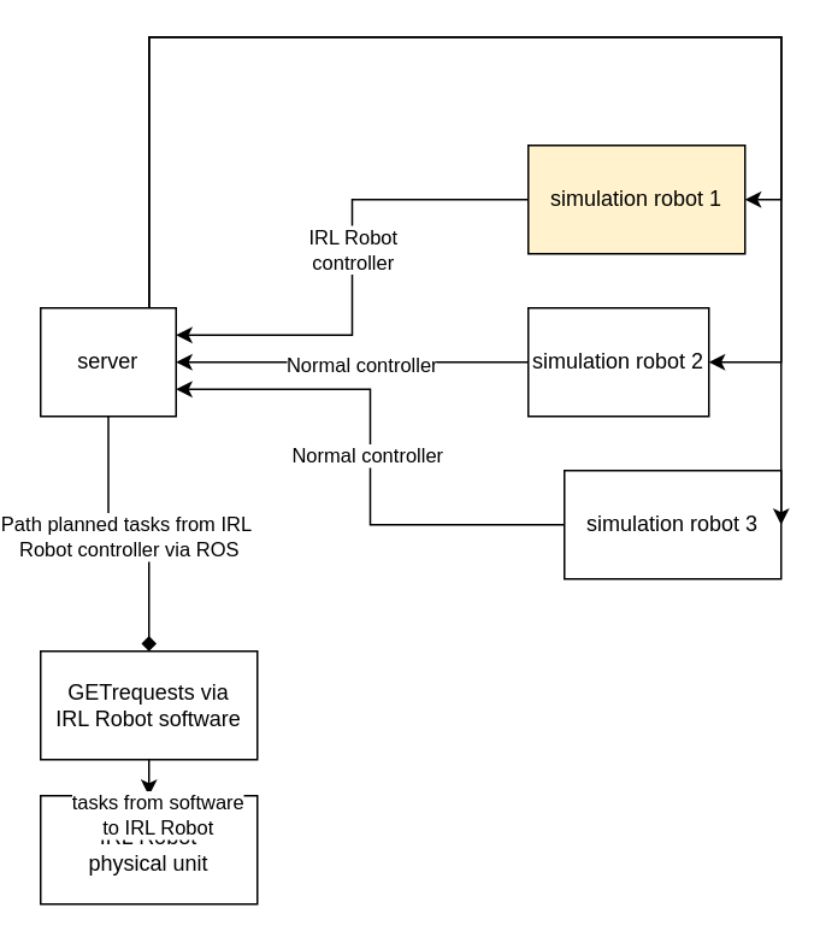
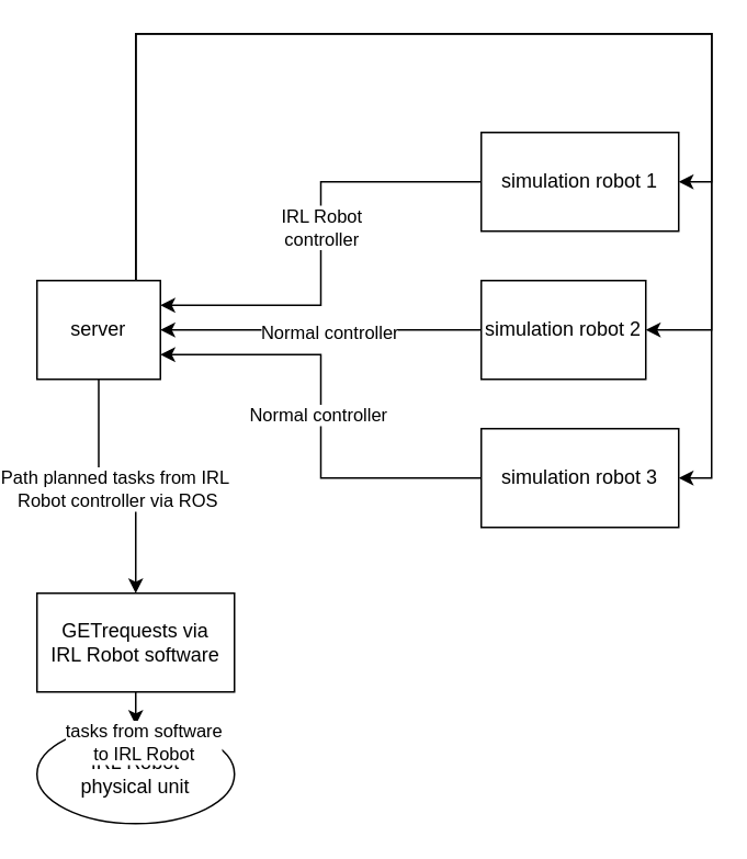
  <mxCell id="0" />
  <mxCell id="1" parent="0" />
- <mxCell id="2" value="IRL Robot&lt;div&gt;physical unit&lt;/div&gt;" style="rounded=0;whiteSpace=wrap;html=1;" parent="1" vertex="1"><mxGeometry x="20" y="440" width="120" height="60" as="geometry" /></mxCell>
+ <mxCell id="2" value="IRL Robot&lt;div&gt;physical unit&lt;/div&gt;" style="ellipse;whiteSpace=wrap;html=1;" parent="1" vertex="1"><mxGeometry x="20" y="440" width="120" height="60" as="geometry" /></mxCell>
  <mxCell id="3" style="edgeStyle=orthogonalEdgeStyle;rounded=0;orthogonalLoop=1;jettySize=auto;html=1;entryX=1;entryY=0.5;entryDx=0;entryDy=0;" parent="1" source="5" target="17" edge="1"><mxGeometry relative="1" as="geometry" /></mxCell>
  <mxCell id="4" value="Normal controller" style="edgeLabel;html=1;align=center;verticalAlign=middle;resizable=0;points=[];" parent="3" vertex="1" connectable="0"><mxGeometry x="-0.051" y="1" relative="1" as="geometry"><mxPoint as="offset" /></mxGeometry></mxCell>
  <mxCell id="5" value="simulation robot 2" style="rounded=0;whiteSpace=wrap;html=1;" parent="1" vertex="1"><mxGeometry x="290" y="170" width="100" height="60" as="geometry" /></mxCell>
  <mxCell id="6" style="edgeStyle=orthogonalEdgeStyle;rounded=0;orthogonalLoop=1;jettySize=auto;html=1;entryX=1;entryY=0.25;entryDx=0;entryDy=0;" parent="1" source="8" target="17" edge="1"><mxGeometry relative="1" as="geometry" /></mxCell>
  <mxCell id="7" value="IRL Robot&lt;div&gt;controller&lt;/div&gt;" style="edgeLabel;html=1;align=center;verticalAlign=middle;resizable=0;points=[];" parent="6" vertex="1" connectable="0"><mxGeometry x="-0.075" relative="1" as="geometry"><mxPoint as="offset" /></mxGeometry></mxCell>
- <mxCell id="8" value="simulation robot 1" style="rounded=0;whiteSpace=wrap;html=1;fillColor=#fff2cc;" parent="1" vertex="1"><mxGeometry x="290" y="80" width="120" height="60" as="geometry" /></mxCell>
+ <mxCell id="8" value="simulation robot 1" style="rounded=0;whiteSpace=wrap;html=1;" parent="1" vertex="1"><mxGeometry x="290" y="80" width="120" height="60" as="geometry" /></mxCell>
  <mxCell id="9" style="edgeStyle=orthogonalEdgeStyle;rounded=0;orthogonalLoop=1;jettySize=auto;html=1;entryX=1;entryY=0.75;entryDx=0;entryDy=0;" parent="1" source="11" target="17" edge="1"><mxGeometry relative="1" as="geometry" /></mxCell>
  <mxCell id="10" value="Normal controller" style="edgeLabel;html=1;align=center;verticalAlign=middle;resizable=0;points=[];" parent="9" vertex="1" connectable="0"><mxGeometry x="0.004" y="2" relative="1" as="geometry"><mxPoint as="offset" /></mxGeometry></mxCell>
- <mxCell id="11" value="simulation robot 3" style="rounded=0;whiteSpace=wrap;html=1;" parent="1" vertex="1"><mxGeometry x="310" y="260" width="120" height="60" as="geometry" /></mxCell>
- <mxCell id="12" style="edgeStyle=orthogonalEdgeStyle;rounded=0;orthogonalLoop=1;jettySize=auto;html=1;entryX=0.5;entryY=0;entryDx=0;entryDy=0;endArrow=diamond;" parent="1" source="17" target="20" edge="1"><mxGeometry relative="1" as="geometry"><mxPoint x="80" y="310" as="targetPoint" /></mxGeometry></mxCell>
+ <mxCell id="11" value="simulation robot 3" style="rounded=0;whiteSpace=wrap;html=1;" parent="1" vertex="1"><mxGeometry x="290" y="260" width="120" height="60" as="geometry" /></mxCell>
+ <mxCell id="12" style="edgeStyle=orthogonalEdgeStyle;rounded=0;orthogonalLoop=1;jettySize=auto;html=1;entryX=0.5;entryY=0;entryDx=0;entryDy=0;" parent="1" source="17" target="20" edge="1"><mxGeometry relative="1" as="geometry"><mxPoint x="80" y="310" as="targetPoint" /></mxGeometry></mxCell>
  <mxCell id="13" value="Path planned tasks from IRL&amp;nbsp;&lt;div&gt;Robot controller via ROS&lt;/div&gt;" style="edgeLabel;html=1;align=center;verticalAlign=middle;resizable=0;points=[];" parent="12" vertex="1" connectable="0"><mxGeometry y="-1" relative="1" as="geometry"><mxPoint as="offset" /></mxGeometry></mxCell>
  <mxCell id="14" style="edgeStyle=orthogonalEdgeStyle;rounded=0;orthogonalLoop=1;jettySize=auto;html=1;entryX=1;entryY=0.5;entryDx=0;entryDy=0;" edge="1" parent="1" source="17" target="8"><mxGeometry relative="1" as="geometry"><mxPoint x="160" y="-20" as="targetPoint" /><Array as="points"><mxPoint x="80" y="20" /><mxPoint x="430" y="20" /><mxPoint x="430" y="110" /></Array></mxGeometry></mxCell>
  <mxCell id="15" style="edgeStyle=orthogonalEdgeStyle;rounded=0;orthogonalLoop=1;jettySize=auto;html=1;entryX=1;entryY=0.5;entryDx=0;entryDy=0;" edge="1" parent="1" source="17" target="5"><mxGeometry relative="1" as="geometry"><Array as="points"><mxPoint x="80" y="20" /><mxPoint x="430" y="20" /><mxPoint x="430" y="200" /></Array></mxGeometry></mxCell>
  <mxCell id="16" style="edgeStyle=orthogonalEdgeStyle;rounded=0;orthogonalLoop=1;jettySize=auto;html=1;entryX=1;entryY=0.5;entryDx=0;entryDy=0;" edge="1" parent="1" source="17" target="11"><mxGeometry relative="1" as="geometry"><Array as="points"><mxPoint x="80" y="20" /><mxPoint x="430" y="20" /><mxPoint x="430" y="290" /></Array></mxGeometry></mxCell>
  <mxCell id="17" value="server" style="rounded=0;whiteSpace=wrap;html=1;" parent="1" vertex="1"><mxGeometry x="20" y="170" width="75" height="60" as="geometry" /></mxCell>
  <mxCell id="18" style="edgeStyle=orthogonalEdgeStyle;rounded=0;orthogonalLoop=1;jettySize=auto;html=1;entryX=0.5;entryY=0;entryDx=0;entryDy=0;" parent="1" source="20" target="2" edge="1"><mxGeometry relative="1" as="geometry" /></mxCell>
  <mxCell id="19" value="tasks from software&lt;div&gt;to IRL Robot&lt;/div&gt;" style="edgeLabel;html=1;align=center;verticalAlign=middle;resizable=0;points=[];" parent="18" vertex="1" connectable="0"><mxGeometry x="-0.333" y="-2" relative="1" as="geometry"><mxPoint x="2" y="10" as="offset" /></mxGeometry></mxCell>
  <mxCell id="20" value="GETrequests via&lt;div&gt;IRL Robot software&lt;/div&gt;" style="rounded=0;whiteSpace=wrap;html=1;" parent="1" vertex="1"><mxGeometry x="20" y="360" width="120" height="60" as="geometry" /></mxCell>
